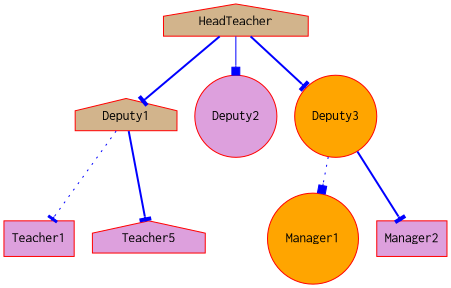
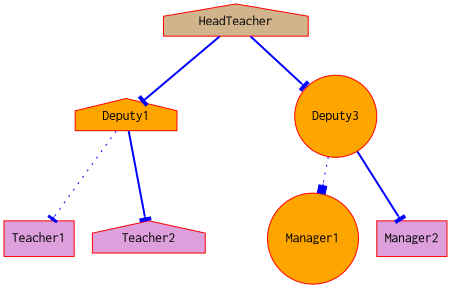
  digraph {
    node [color=red fillcolor=plum fontname=Courier shape=house style=filled]
    edge [arrowhead=tee color=blue style=bold]
    HeadTeacher [fillcolor=tan]
-   Deputy1 [fillcolor=tan]
-   Deputy2 [shape=circle]
+   Deputy1 [fillcolor=orange]
    Deputy3 [fillcolor=orange shape=circle]
    Teacher1 [shape=box]
-   Teacher2 [label=Teacher5]
+   Teacher2
    Manager1 [fillcolor=orange shape=circle]
    Manager2 [shape=box]
    HeadTeacher -> Deputy1
-   HeadTeacher -> Deputy2 [arrowhead=box style=solid]
    HeadTeacher -> Deputy3
    Deputy1 -> Teacher1 [style=dotted]
    Deputy1 -> Teacher2
    Deputy3 -> Manager1 [arrowhead=box style=dotted]
    Deputy3 -> Manager2
  }
